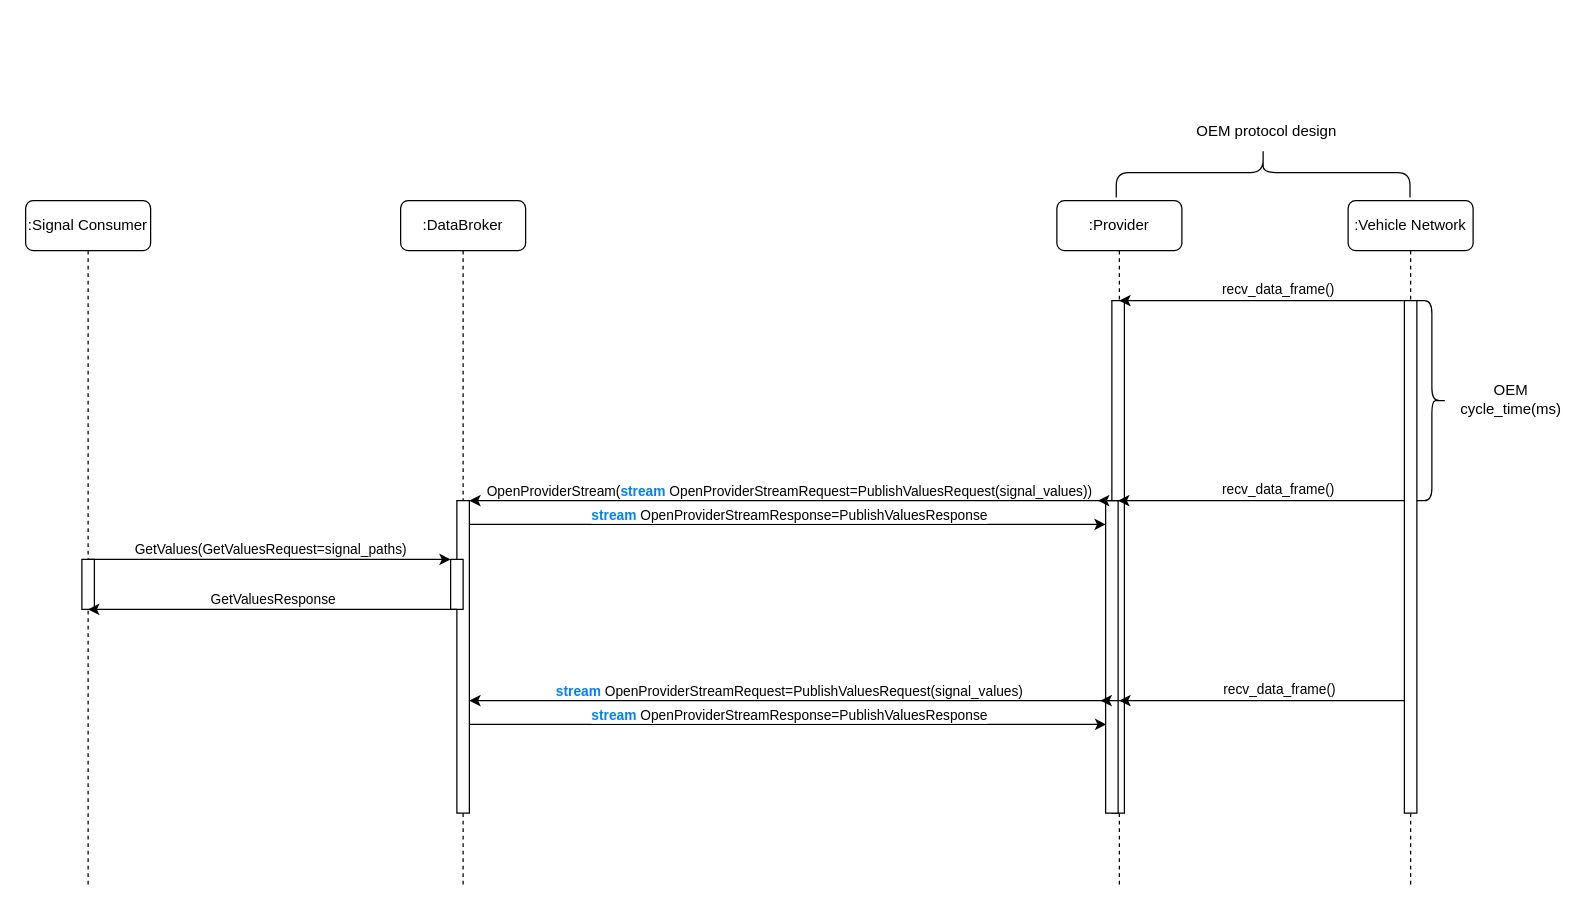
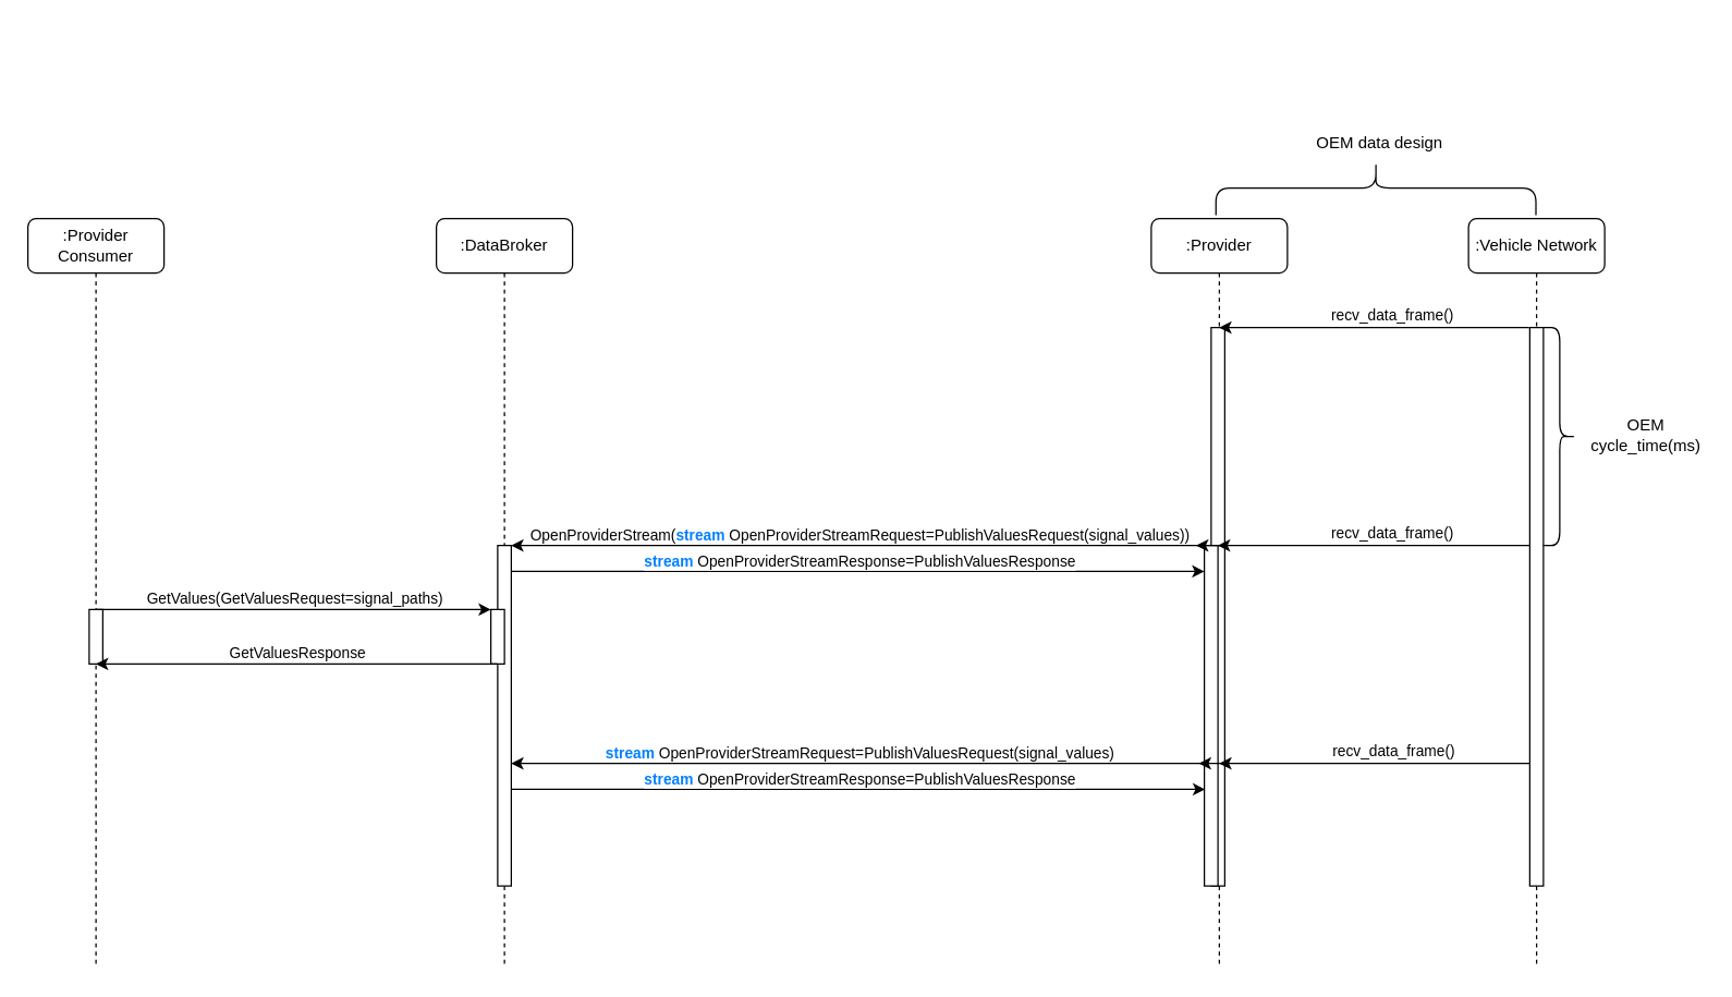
  <mxCell id="0" />
  <mxCell id="1" parent="0" />
  <mxCell id="2" value=":DataBroker" style="shape=umlLifeline;perimeter=lifelinePerimeter;whiteSpace=wrap;html=1;container=1;collapsible=0;recursiveResize=0;outlineConnect=0;rounded=1;" parent="1" vertex="1"><mxGeometry x="320" y="160" width="100" height="550" as="geometry" /></mxCell>
  <mxCell id="3" value="" style="html=1;points=[[0,0,0,0,5],[0,1,0,0,-5],[1,0,0,0,5],[1,1,0,0,-5]];perimeter=orthogonalPerimeter;outlineConnect=0;targetShapes=umlLifeline;portConstraint=eastwest;newEdgeStyle={&quot;curved&quot;:0,&quot;rounded&quot;:0};" parent="2" vertex="1"><mxGeometry x="45" y="240" width="10" height="250" as="geometry" /></mxCell>
  <mxCell id="4" value="" style="html=1;points=[[0,0,0,0,5],[0,1,0,0,-5],[1,0,0,0,5],[1,1,0,0,-5]];perimeter=orthogonalPerimeter;outlineConnect=0;targetShapes=umlLifeline;portConstraint=eastwest;newEdgeStyle={&quot;curved&quot;:0,&quot;rounded&quot;:0};" parent="2" vertex="1"><mxGeometry x="40" y="287" width="10" height="40" as="geometry" /></mxCell>
- <mxCell id="5" value=":Signal Consumer" style="shape=umlLifeline;perimeter=lifelinePerimeter;whiteSpace=wrap;html=1;container=1;collapsible=0;recursiveResize=0;outlineConnect=0;rounded=1;" parent="1" vertex="1"><mxGeometry x="20" y="160" width="100" height="550" as="geometry" /></mxCell>
+ <mxCell id="5" value=":Provider Consumer" style="shape=umlLifeline;perimeter=lifelinePerimeter;whiteSpace=wrap;html=1;container=1;collapsible=0;recursiveResize=0;outlineConnect=0;rounded=1;" parent="1" vertex="1"><mxGeometry x="20" y="160" width="100" height="550" as="geometry" /></mxCell>
  <mxCell id="6" value="" style="html=1;points=[[0,0,0,0,5],[0,1,0,0,-5],[1,0,0,0,5],[1,1,0,0,-5]];perimeter=orthogonalPerimeter;outlineConnect=0;targetShapes=umlLifeline;portConstraint=eastwest;newEdgeStyle={&quot;curved&quot;:0,&quot;rounded&quot;:0};" parent="5" vertex="1"><mxGeometry x="45" y="287" width="10" height="40" as="geometry" /></mxCell>
  <mxCell id="7" value=":Provider" style="shape=umlLifeline;perimeter=lifelinePerimeter;whiteSpace=wrap;html=1;container=1;collapsible=0;recursiveResize=0;outlineConnect=0;rounded=1;" parent="1" vertex="1"><mxGeometry x="845" y="160" width="100" height="550" as="geometry" /></mxCell>
  <mxCell id="8" value="" style="html=1;points=[[0,0,0,0,5],[0,1,0,0,-5],[1,0,0,0,5],[1,1,0,0,-5]];perimeter=orthogonalPerimeter;outlineConnect=0;targetShapes=umlLifeline;portConstraint=eastwest;newEdgeStyle={&quot;curved&quot;:0,&quot;rounded&quot;:0};" parent="7" vertex="1"><mxGeometry x="44" y="80" width="10" height="410" as="geometry" /></mxCell>
  <mxCell id="9" value="" style="html=1;points=[[0,0,0,0,5],[0,1,0,0,-5],[1,0,0,0,5],[1,1,0,0,-5]];perimeter=orthogonalPerimeter;outlineConnect=0;targetShapes=umlLifeline;portConstraint=eastwest;newEdgeStyle={&quot;curved&quot;:0,&quot;rounded&quot;:0};" parent="7" vertex="1"><mxGeometry x="39" y="240" width="10" height="250" as="geometry" /></mxCell>
  <mxCell id="10" value=":Vehicle Network" style="shape=umlLifeline;perimeter=lifelinePerimeter;whiteSpace=wrap;html=1;container=1;collapsible=0;recursiveResize=0;outlineConnect=0;rounded=1;" parent="1" vertex="1"><mxGeometry x="1078" y="160" width="100" height="550" as="geometry" /></mxCell>
  <mxCell id="11" value="" style="html=1;points=[[0,0,0,0,5],[0,1,0,0,-5],[1,0,0,0,5],[1,1,0,0,-5]];perimeter=orthogonalPerimeter;outlineConnect=0;targetShapes=umlLifeline;portConstraint=eastwest;newEdgeStyle={&quot;curved&quot;:0,&quot;rounded&quot;:0};" parent="10" vertex="1"><mxGeometry x="45" y="80" width="10" height="410" as="geometry" /></mxCell>
  <mxCell id="12" value="" style="shape=curlyBracket;whiteSpace=wrap;html=1;rounded=1;flipH=1;labelPosition=right;verticalLabelPosition=middle;align=left;verticalAlign=middle;" parent="10" vertex="1"><mxGeometry x="55" y="80" width="24" height="160" as="geometry" /></mxCell>
  <mxCell id="13" value="" style="endArrow=classic;html=1;rounded=0;" parent="1" edge="1"><mxGeometry relative="1" as="geometry"><mxPoint x="365" y="487" as="sourcePoint" /><mxPoint x="70" y="487" as="targetPoint" /></mxGeometry></mxCell>
  <mxCell id="14" value="GetValuesResponse" style="edgeLabel;resizable=0;html=1;;align=center;verticalAlign=middle;" parent="13" connectable="0" vertex="1"><mxGeometry relative="1" as="geometry"><mxPoint y="-9" as="offset" /></mxGeometry></mxCell>
  <mxCell id="15" value="" style="endArrow=classic;html=1;rounded=0;" parent="1" edge="1"><mxGeometry relative="1" as="geometry"><mxPoint x="70" y="447" as="sourcePoint" /><mxPoint x="360" y="447" as="targetPoint" /></mxGeometry></mxCell>
  <mxCell id="16" value="GetValues(GetValuesRequest=signal_paths)" style="edgeLabel;resizable=0;html=1;;align=center;verticalAlign=middle;" parent="15" connectable="0" vertex="1"><mxGeometry relative="1" as="geometry"><mxPoint y="-9" as="offset" /></mxGeometry></mxCell>
  <mxCell id="17" value="" style="endArrow=classic;html=1;rounded=0;" parent="1" edge="1"><mxGeometry relative="1" as="geometry"><mxPoint x="885" y="400" as="sourcePoint" /><mxPoint x="375" y="400" as="targetPoint" /></mxGeometry></mxCell>
  <mxCell id="18" value="OpenProviderStream(&lt;b&gt;&lt;font color=&quot;#007fff&quot;&gt;stream&lt;/font&gt;&lt;/b&gt;&amp;nbsp;OpenProviderStreamRequest=PublishValuesRequest(signal_values))" style="edgeLabel;resizable=0;html=1;;align=center;verticalAlign=middle;" parent="17" connectable="0" vertex="1"><mxGeometry relative="1" as="geometry"><mxPoint y="-8" as="offset" /></mxGeometry></mxCell>
  <mxCell id="19" value="" style="endArrow=classic;html=1;rounded=0;" parent="1" source="3" edge="1"><mxGeometry relative="1" as="geometry"><mxPoint x="379" y="419" as="sourcePoint" /><mxPoint x="884" y="419" as="targetPoint" /></mxGeometry></mxCell>
  <mxCell id="20" value="&lt;b&gt;&lt;font color=&quot;#007fff&quot;&gt;stream&lt;/font&gt;&lt;/b&gt;&amp;nbsp;OpenProviderStreamResponse=PublishValuesResponse" style="edgeLabel;resizable=0;html=1;;align=center;verticalAlign=middle;" parent="19" connectable="0" vertex="1"><mxGeometry relative="1" as="geometry"><mxPoint y="-8" as="offset" /></mxGeometry></mxCell>
  <mxCell id="21" value="" style="endArrow=classic;html=1;rounded=0;" parent="1" edge="1"><mxGeometry relative="1" as="geometry"><mxPoint x="1122.5" y="240" as="sourcePoint" /><mxPoint x="895" y="240" as="targetPoint" /></mxGeometry></mxCell>
  <mxCell id="22" value="recv_data_frame()" style="edgeLabel;resizable=0;html=1;;align=center;verticalAlign=middle;" parent="21" connectable="0" vertex="1"><mxGeometry relative="1" as="geometry"><mxPoint x="13" y="-10" as="offset" /></mxGeometry></mxCell>
  <mxCell id="23" value="" style="endArrow=classic;html=1;rounded=0;" parent="1" edge="1"><mxGeometry relative="1" as="geometry"><mxPoint x="886" y="560" as="sourcePoint" /><mxPoint x="375" y="560" as="targetPoint" /></mxGeometry></mxCell>
  <mxCell id="24" value="&lt;b&gt;&lt;font color=&quot;#007fff&quot;&gt;stream&lt;/font&gt;&lt;/b&gt;&amp;nbsp;OpenProviderStreamRequest=PublishValuesRequest(signal_values)" style="edgeLabel;resizable=0;html=1;;align=center;verticalAlign=middle;" parent="23" connectable="0" vertex="1"><mxGeometry relative="1" as="geometry"><mxPoint y="-8" as="offset" /></mxGeometry></mxCell>
  <mxCell id="25" value="" style="endArrow=classic;html=1;rounded=0;" parent="1" edge="1"><mxGeometry relative="1" as="geometry"><mxPoint x="375" y="579" as="sourcePoint" /><mxPoint x="884.5" y="579" as="targetPoint" /></mxGeometry></mxCell>
  <mxCell id="26" value="&lt;b&gt;&lt;font color=&quot;#007fff&quot;&gt;stream&lt;/font&gt;&lt;/b&gt;&amp;nbsp;OpenProviderStreamResponse=PublishValuesResponse" style="edgeLabel;resizable=0;html=1;;align=center;verticalAlign=middle;" parent="25" connectable="0" vertex="1"><mxGeometry relative="1" as="geometry"><mxPoint y="-8" as="offset" /></mxGeometry></mxCell>
  <mxCell id="27" value="" style="endArrow=classic;html=1;rounded=0;" parent="1" source="11" edge="1"><mxGeometry relative="1" as="geometry"><mxPoint x="1119" y="400" as="sourcePoint" /><mxPoint x="894" y="400" as="targetPoint" /></mxGeometry></mxCell>
  <mxCell id="28" value="recv_data_frame()" style="edgeLabel;resizable=0;html=1;;align=center;verticalAlign=middle;" parent="27" connectable="0" vertex="1"><mxGeometry relative="1" as="geometry"><mxPoint x="13" y="-10" as="offset" /></mxGeometry></mxCell>
  <mxCell id="29" value="" style="endArrow=classic;html=1;rounded=0;" parent="1" source="11" edge="1"><mxGeometry relative="1" as="geometry"><mxPoint x="1120" y="560" as="sourcePoint" /><mxPoint x="895" y="560" as="targetPoint" /></mxGeometry></mxCell>
  <mxCell id="30" value="recv_data_frame()" style="edgeLabel;resizable=0;html=1;;align=center;verticalAlign=middle;" parent="29" connectable="0" vertex="1"><mxGeometry relative="1" as="geometry"><mxPoint x="13" y="-10" as="offset" /></mxGeometry></mxCell>
  <mxCell id="31" value="" style="endArrow=classic;html=1;rounded=0;" parent="1" edge="1"><mxGeometry width="50" height="50" relative="1" as="geometry"><mxPoint x="898" y="400" as="sourcePoint" /><mxPoint x="878" y="400" as="targetPoint" /><Array as="points"><mxPoint x="898" y="400" /></Array></mxGeometry></mxCell>
  <mxCell id="32" value="" style="endArrow=classic;html=1;rounded=0;" parent="1" edge="1"><mxGeometry width="50" height="50" relative="1" as="geometry"><mxPoint x="900" y="560" as="sourcePoint" /><mxPoint x="880" y="560" as="targetPoint" /><Array as="points"><mxPoint x="900" y="560" /></Array></mxGeometry></mxCell>
  <mxCell id="33" value="OEM cycle_time(ms)" style="text;html=1;align=center;verticalAlign=middle;whiteSpace=wrap;rounded=0;" parent="1" vertex="1"><mxGeometry x="1167" y="304" width="83" height="30" as="geometry" /></mxCell>
  <mxCell id="34" value="" style="shape=curlyBracket;whiteSpace=wrap;html=1;rounded=1;flipH=1;labelPosition=right;verticalLabelPosition=middle;align=left;verticalAlign=middle;rotation=-90;" parent="1" vertex="1"><mxGeometry x="990" y="20" width="40" height="235" as="geometry" /></mxCell>
- <mxCell id="35" value="OEM protocol design" style="text;html=1;strokeColor=none;fillColor=none;align=center;verticalAlign=middle;whiteSpace=wrap;rounded=0;" parent="1" vertex="1"><mxGeometry x="948" y="90" width="130" height="30" as="geometry" /></mxCell>
+ <mxCell id="35" value="OEM data design" style="text;html=1;strokeColor=none;fillColor=none;align=center;verticalAlign=middle;whiteSpace=wrap;rounded=0;" parent="1" vertex="1"><mxGeometry x="948" y="90" width="130" height="30" as="geometry" /></mxCell>
